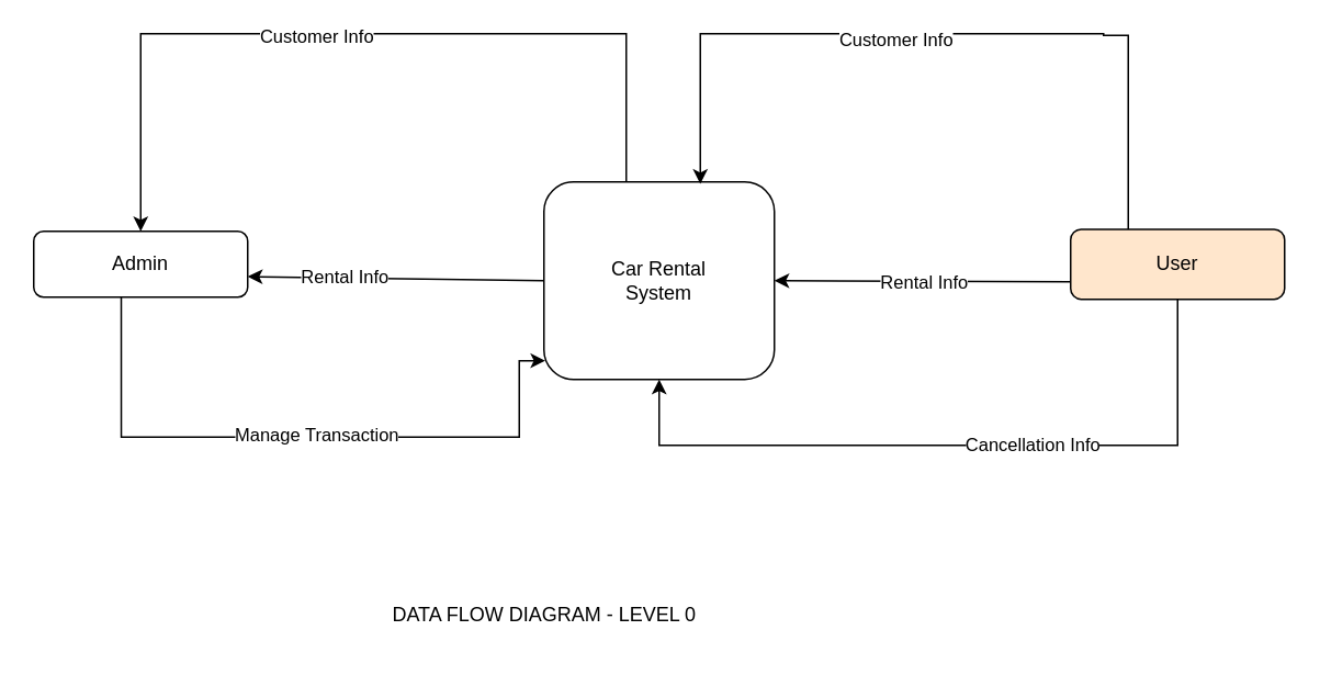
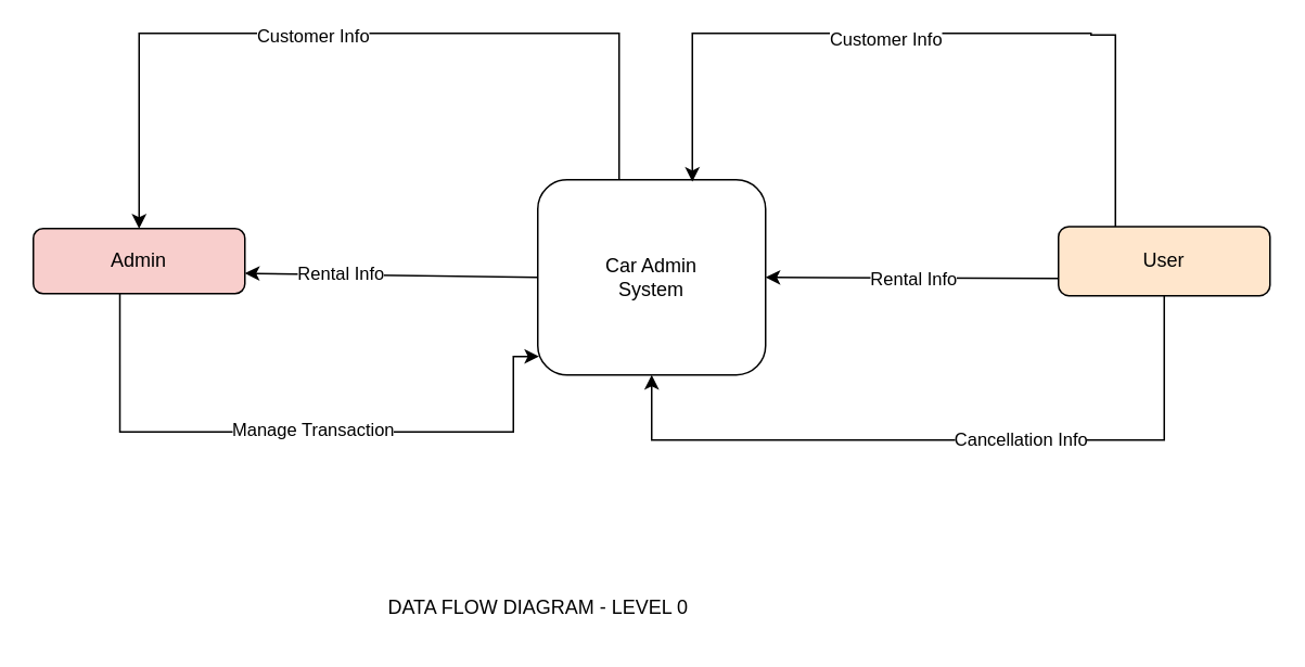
  <mxCell id="0" />
  <mxCell id="1" parent="0" />
  <mxCell id="2" style="edgeStyle=orthogonalEdgeStyle;rounded=0;orthogonalLoop=1;jettySize=auto;html=1;entryX=0.5;entryY=0;entryDx=0;entryDy=0;" parent="1" source="8" target="12" edge="1"><mxGeometry relative="1" as="geometry"><mxPoint x="80" y="99" as="targetPoint" /><mxPoint x="380.05" y="69" as="sourcePoint" /><Array as="points"><mxPoint x="380" y="20" /><mxPoint x="85" y="20" /></Array></mxGeometry></mxCell>
  <mxCell id="3" value="Customer Info" style="edgeLabel;html=1;align=center;verticalAlign=middle;resizable=0;points=[];" parent="2" vertex="1" connectable="0"><mxGeometry x="0.104" y="1" relative="1" as="geometry"><mxPoint as="offset" /></mxGeometry></mxCell>
  <mxCell id="4" style="edgeStyle=orthogonalEdgeStyle;rounded=0;orthogonalLoop=1;jettySize=auto;html=1;exitX=0.5;exitY=1;exitDx=0;exitDy=0;entryX=0.5;entryY=1;entryDx=0;entryDy=0;" parent="1" source="11" target="8" edge="1"><mxGeometry relative="1" as="geometry"><mxPoint x="400" y="310" as="targetPoint" /><Array as="points"><mxPoint x="715" y="270" /><mxPoint x="400" y="270" /></Array></mxGeometry></mxCell>
  <mxCell id="5" value="Cancellation Info" style="edgeLabel;html=1;align=center;verticalAlign=middle;resizable=0;points=[];" parent="4" vertex="1" connectable="0"><mxGeometry x="-0.202" y="-1" relative="1" as="geometry"><mxPoint as="offset" /></mxGeometry></mxCell>
  <mxCell id="6" style="edgeStyle=orthogonalEdgeStyle;rounded=0;orthogonalLoop=1;jettySize=auto;html=1;exitX=0.409;exitY=0.965;exitDx=0;exitDy=0;exitPerimeter=0;entryX=0.006;entryY=0.905;entryDx=0;entryDy=0;entryPerimeter=0;" parent="1" source="12" target="8" edge="1"><mxGeometry relative="1" as="geometry"><mxPoint x="322" y="317" as="targetPoint" /><Array as="points"><mxPoint x="73" y="265" /><mxPoint x="315" y="265" /><mxPoint x="315" y="219" /></Array></mxGeometry></mxCell>
  <mxCell id="7" value="Manage Transaction" style="edgeLabel;html=1;align=center;verticalAlign=middle;resizable=0;points=[];" parent="6" vertex="1" connectable="0"><mxGeometry x="0.052" y="2" relative="1" as="geometry"><mxPoint as="offset" /></mxGeometry></mxCell>
- <mxCell id="8" value="Car Rental&lt;div&gt;System&lt;/div&gt;" style="rounded=1;whiteSpace=wrap;html=1;" parent="1" vertex="1"><mxGeometry x="330" y="110" width="140" height="120" as="geometry" /></mxCell>
+ <mxCell id="8" value="Car Admin&lt;div&gt;System&lt;/div&gt;" style="rounded=1;whiteSpace=wrap;html=1;" parent="1" vertex="1"><mxGeometry x="330" y="110" width="140" height="120" as="geometry" /></mxCell>
  <mxCell id="9" style="edgeStyle=orthogonalEdgeStyle;rounded=0;orthogonalLoop=1;jettySize=auto;html=1;exitX=0.5;exitY=0;exitDx=0;exitDy=0;entryX=0.75;entryY=0;entryDx=0;entryDy=0;" parent="1" edge="1"><mxGeometry relative="1" as="geometry"><mxPoint x="425" y="111.25" as="targetPoint" /><mxPoint x="685" y="140" as="sourcePoint" /><Array as="points"><mxPoint x="685" y="21" /><mxPoint x="670" y="21" /><mxPoint x="530" y="20" /><mxPoint x="425" y="21" /></Array></mxGeometry></mxCell>
  <mxCell id="10" value="Customer Info" style="edgeLabel;html=1;align=center;verticalAlign=middle;resizable=0;points=[];" parent="9" vertex="1" connectable="0"><mxGeometry x="0.109" y="3" relative="1" as="geometry"><mxPoint x="-1" as="offset" /></mxGeometry></mxCell>
  <mxCell id="11" value="User" style="rounded=1;whiteSpace=wrap;html=1;fillColor=#ffe6cc;" parent="1" vertex="1"><mxGeometry x="650" y="138.75" width="130" height="42.5" as="geometry" /></mxCell>
- <mxCell id="12" value="Admin" style="rounded=1;whiteSpace=wrap;html=1;" parent="1" vertex="1"><mxGeometry x="20" y="140" width="130" height="40" as="geometry" /></mxCell>
+ <mxCell id="12" value="Admin" style="rounded=1;whiteSpace=wrap;html=1;fillColor=#f8cecc;" parent="1" vertex="1"><mxGeometry x="20" y="140" width="130" height="40" as="geometry" /></mxCell>
  <mxCell id="13" value="" style="endArrow=classic;html=1;rounded=0;entryX=1;entryY=0.5;entryDx=0;entryDy=0;exitX=0;exitY=0.5;exitDx=0;exitDy=0;" parent="1" source="8" edge="1"><mxGeometry width="50" height="50" relative="1" as="geometry"><mxPoint x="330" y="172.5" as="sourcePoint" /><mxPoint x="150" y="167.5" as="targetPoint" /><Array as="points" /></mxGeometry></mxCell>
  <mxCell id="14" value="Rental Info" style="edgeLabel;html=1;align=center;verticalAlign=middle;resizable=0;points=[];" parent="13" vertex="1" connectable="0"><mxGeometry x="0.353" y="-1" relative="1" as="geometry"><mxPoint as="offset" /></mxGeometry></mxCell>
  <mxCell id="15" value="" style="edgeStyle=none;orthogonalLoop=1;jettySize=auto;html=1;rounded=0;entryX=1;entryY=0.5;entryDx=0;entryDy=0;exitX=0;exitY=0.75;exitDx=0;exitDy=0;" parent="1" source="11" target="8" edge="1"><mxGeometry width="100" relative="1" as="geometry"><mxPoint x="460" y="140" as="sourcePoint" /><mxPoint x="560" y="140" as="targetPoint" /><Array as="points" /></mxGeometry></mxCell>
  <mxCell id="16" value="Rental Info" style="edgeLabel;html=1;align=center;verticalAlign=middle;resizable=0;points=[];" parent="15" vertex="1" connectable="0"><mxGeometry x="-0.002" relative="1" as="geometry"><mxPoint as="offset" /></mxGeometry></mxCell>
  <mxCell id="17" value="DATA FLOW DIAGRAM - LEVEL 0" style="text;html=1;align=center;verticalAlign=middle;resizable=0;points=[];autosize=1;strokeColor=none;fillColor=none;" parent="1" vertex="1"><mxGeometry x="225" y="358" width="210" height="30" as="geometry" /></mxCell>
